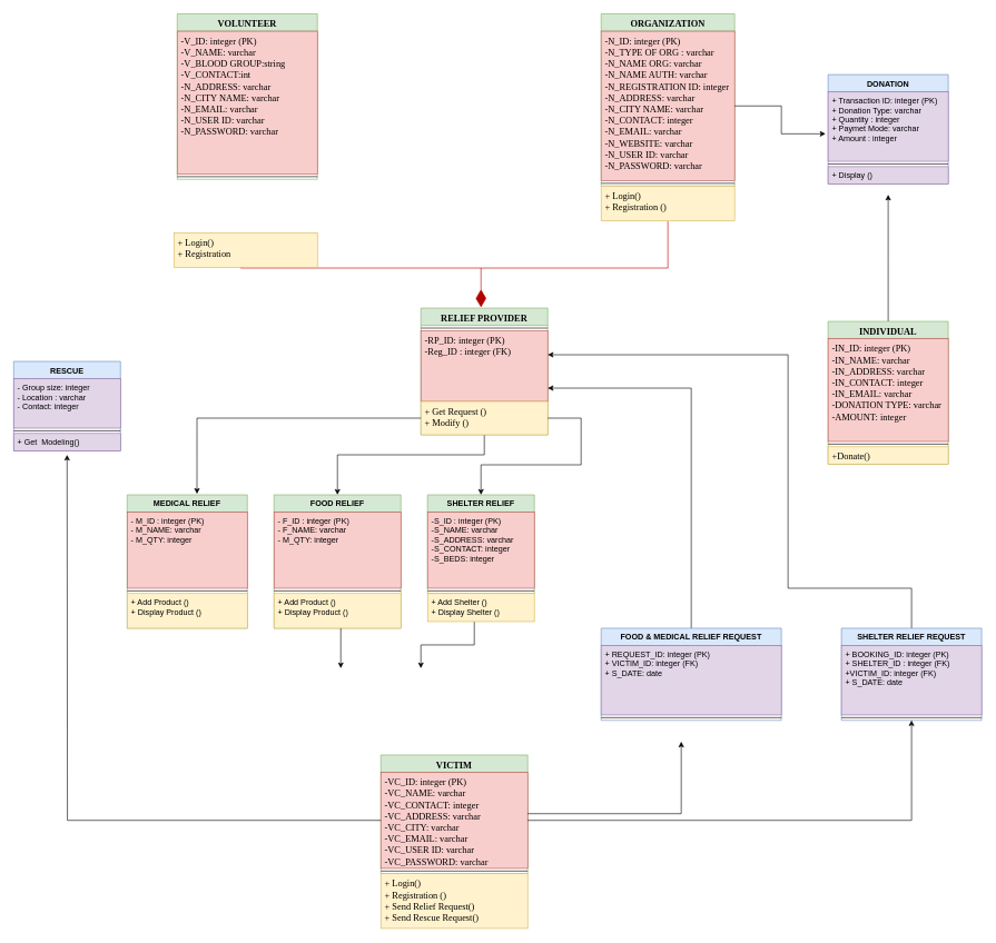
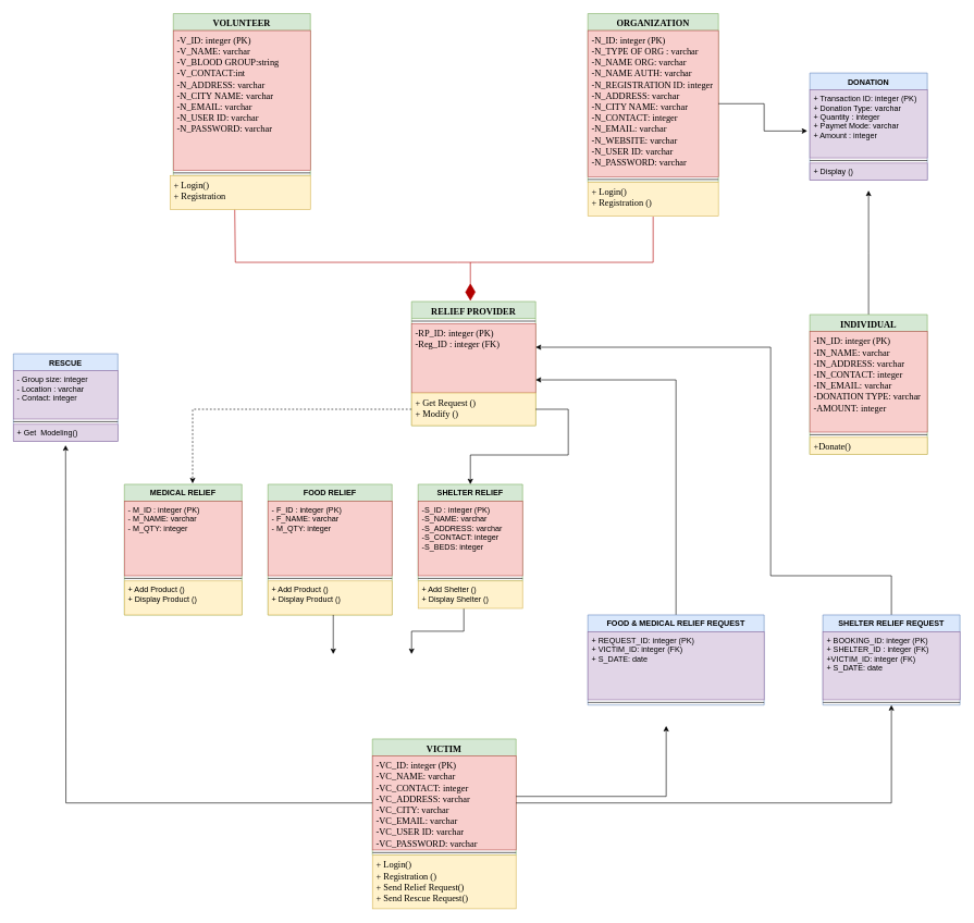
  <mxCell id="0" />
  <mxCell id="1" parent="0" />
  <mxCell id="2" value="ORGANIZATION" style="swimlane;fontStyle=1;align=center;verticalAlign=top;childLayout=stackLayout;horizontal=1;startSize=26;horizontalStack=0;resizeParent=1;resizeParentMax=0;resizeLast=0;collapsible=1;marginBottom=0;fontFamily=Times New Roman;fontSize=14;fillColor=#d5e8d4;strokeColor=#82b366;" vertex="1" parent="1"><mxGeometry x="900" y="20" width="200" height="258" as="geometry" /></mxCell>
  <mxCell id="3" value="-N_ID: integer (PK)&#10;-N_TYPE OF ORG : varchar&#10;-N_NAME ORG: varchar&#10;-N_NAME AUTH: varchar&#10;-N_REGISTRATION ID: integer &#10;-N_ADDRESS: varchar&#10;-N_CITY NAME: varchar&#10;-N_CONTACT: integer&#10;-N_EMAIL: varchar&#10;-N_WEBSITE: varchar&#10;-N_USER ID: varchar&#10;-N_PASSWORD: varchar" style="text;strokeColor=#b85450;fillColor=#f8cecc;align=left;verticalAlign=top;spacingLeft=4;spacingRight=4;overflow=hidden;rotatable=0;points=[[0,0.5],[1,0.5]];portConstraint=eastwest;fontFamily=Times New Roman;fontSize=14;" vertex="1" parent="2"><mxGeometry y="26" width="200" height="224" as="geometry" /></mxCell>
  <mxCell id="4" value="" style="line;strokeWidth=1;fillColor=none;align=left;verticalAlign=middle;spacingTop=-1;spacingLeft=3;spacingRight=3;rotatable=0;labelPosition=right;points=[];portConstraint=eastwest;fontFamily=Times New Roman;fontSize=14;" vertex="1" parent="2"><mxGeometry y="250" width="200" height="8" as="geometry" /></mxCell>
  <mxCell id="5" value="VOLUNTEER" style="swimlane;fontStyle=1;align=center;verticalAlign=top;childLayout=stackLayout;horizontal=1;startSize=26;horizontalStack=0;resizeParent=1;resizeParentMax=0;resizeLast=0;collapsible=1;marginBottom=0;fontFamily=Times New Roman;fontSize=14;fillColor=#d5e8d4;strokeColor=#82b366;" vertex="1" parent="1"><mxGeometry x="265" y="20" width="210" height="248" as="geometry" /></mxCell>
  <mxCell id="6" value="-V_ID: integer (PK)&#10;-V_NAME: varchar&#10;-V_BLOOD GROUP:string&#10;-V_CONTACT:int&#10;-N_ADDRESS: varchar&#10;-N_CITY NAME: varchar&#10;-N_EMAIL: varchar&#10;-N_USER ID: varchar&#10;-N_PASSWORD: varchar&#10;" style="text;strokeColor=#b85450;fillColor=#f8cecc;align=left;verticalAlign=top;spacingLeft=4;spacingRight=4;overflow=hidden;rotatable=0;points=[[0,0.5],[1,0.5]];portConstraint=eastwest;fontFamily=Times New Roman;fontSize=14;" vertex="1" parent="5"><mxGeometry y="26" width="210" height="214" as="geometry" /></mxCell>
  <mxCell id="7" value="" style="line;strokeWidth=1;fillColor=none;align=left;verticalAlign=middle;spacingTop=-1;spacingLeft=3;spacingRight=3;rotatable=0;labelPosition=right;points=[];portConstraint=eastwest;fontFamily=Times New Roman;fontSize=14;" vertex="1" parent="5"><mxGeometry y="240" width="210" height="8" as="geometry" /></mxCell>
- <mxCell id="8" style="edgeStyle=orthogonalEdgeStyle;rounded=0;orthogonalLoop=1;jettySize=auto;html=1;entryX=0.5;entryY=0;entryDx=0;entryDy=0;" edge="1" parent="1" source="9" target="45"><mxGeometry relative="1" as="geometry"><Array as="points"><mxPoint x="725" y="681" /><mxPoint x="505" y="681" /></Array></mxGeometry></mxCell>
  <mxCell id="9" value="RELIEF PROVIDER" style="swimlane;fontStyle=1;align=center;verticalAlign=top;childLayout=stackLayout;horizontal=1;startSize=26;horizontalStack=0;resizeParent=1;resizeParentMax=0;resizeLast=0;collapsible=1;marginBottom=0;fontFamily=Times New Roman;fontSize=14;fillColor=#d5e8d4;strokeColor=#82b366;" vertex="1" parent="1"><mxGeometry x="630" y="461" width="190" height="190" as="geometry" /></mxCell>
  <mxCell id="10" value="" style="line;strokeWidth=1;fillColor=none;align=left;verticalAlign=middle;spacingTop=-1;spacingLeft=3;spacingRight=3;rotatable=0;labelPosition=right;points=[];portConstraint=eastwest;fontFamily=Times New Roman;fontSize=14;" vertex="1" parent="9"><mxGeometry y="26" width="190" height="8" as="geometry" /></mxCell>
  <mxCell id="11" value="-RP_ID: integer (PK)&#10;-Reg_ID : integer (FK)&#10;&#10;" style="text;strokeColor=#b85450;fillColor=#f8cecc;align=left;verticalAlign=top;spacingLeft=4;spacingRight=4;overflow=hidden;rotatable=0;points=[[0,0.5],[1,0.5]];portConstraint=eastwest;fontFamily=Times New Roman;fontSize=14;" vertex="1" parent="9"><mxGeometry y="34" width="190" height="106" as="geometry" /></mxCell>
  <mxCell id="12" value="+ Get Request ()&#10;+ Modify ()" style="text;strokeColor=#d6b656;fillColor=#fff2cc;align=left;verticalAlign=top;spacingLeft=4;spacingRight=4;overflow=hidden;rotatable=0;points=[[0,0.5],[1,0.5]];portConstraint=eastwest;fontFamily=Times New Roman;fontSize=14;" vertex="1" parent="9"><mxGeometry y="140" width="190" height="50" as="geometry" /></mxCell>
  <mxCell id="13" value="VICTIM" style="swimlane;fontStyle=1;align=center;verticalAlign=top;childLayout=stackLayout;horizontal=1;startSize=26;horizontalStack=0;resizeParent=1;resizeParentMax=0;resizeLast=0;collapsible=1;marginBottom=0;fontFamily=Times New Roman;fontSize=14;fillColor=#d5e8d4;strokeColor=#82b366;" vertex="1" parent="1"><mxGeometry x="570" y="1131" width="220" height="178" as="geometry" /></mxCell>
  <mxCell id="14" value="-VC_ID: integer (PK)&#10;-VC_NAME: varchar&#10;-VC_CONTACT: integer&#10;-VC_ADDRESS: varchar&#10;-VC_CITY: varchar&#10;-VC_EMAIL: varchar&#10;-VC_USER ID: varchar&#10;-VC_PASSWORD: varchar&#10;&#10;" style="text;strokeColor=#b85450;fillColor=#f8cecc;align=left;verticalAlign=top;spacingLeft=4;spacingRight=4;overflow=hidden;rotatable=0;points=[[0,0.5],[1,0.5]];portConstraint=eastwest;fontFamily=Times New Roman;fontSize=14;" vertex="1" parent="13"><mxGeometry y="26" width="220" height="144" as="geometry" /></mxCell>
  <mxCell id="15" value="" style="line;strokeWidth=1;fillColor=none;align=left;verticalAlign=middle;spacingTop=-1;spacingLeft=3;spacingRight=3;rotatable=0;labelPosition=right;points=[];portConstraint=eastwest;fontFamily=Times New Roman;fontSize=14;" vertex="1" parent="13"><mxGeometry y="170" width="220" height="8" as="geometry" /></mxCell>
  <mxCell id="16" style="edgeStyle=orthogonalEdgeStyle;rounded=0;orthogonalLoop=1;jettySize=auto;html=1;" edge="1" parent="1" source="17"><mxGeometry relative="1" as="geometry"><mxPoint x="1330" y="291" as="targetPoint" /></mxGeometry></mxCell>
  <mxCell id="17" value="INDIVIDUAL" style="swimlane;fontStyle=1;align=center;verticalAlign=top;childLayout=stackLayout;horizontal=1;startSize=26;horizontalStack=0;resizeParent=1;resizeParentMax=0;resizeLast=0;collapsible=1;marginBottom=0;fontFamily=Times New Roman;fontSize=14;fillColor=#d5e8d4;strokeColor=#82b366;" vertex="1" parent="1"><mxGeometry x="1240" y="481" width="180" height="214" as="geometry" /></mxCell>
  <mxCell id="18" value="-IN_ID: integer (PK)&#10;-IN_NAME: varchar&#10;-IN_ADDRESS: varchar&#10;-IN_CONTACT: integer&#10;-IN_EMAIL: varchar&#10;-DONATION TYPE: varchar&#10;-AMOUNT: integer&#10;&#10;" style="text;strokeColor=#b85450;fillColor=#f8cecc;align=left;verticalAlign=top;spacingLeft=4;spacingRight=4;overflow=hidden;rotatable=0;points=[[0,0.5],[1,0.5]];portConstraint=eastwest;fontFamily=Times New Roman;fontSize=14;" vertex="1" parent="17"><mxGeometry y="26" width="180" height="154" as="geometry" /></mxCell>
  <mxCell id="19" value="" style="line;strokeWidth=1;fillColor=none;align=left;verticalAlign=middle;spacingTop=-1;spacingLeft=3;spacingRight=3;rotatable=0;labelPosition=right;points=[];portConstraint=eastwest;fontFamily=Times New Roman;fontSize=14;" vertex="1" parent="17"><mxGeometry y="180" width="180" height="8" as="geometry" /></mxCell>
  <mxCell id="20" value="+Donate()" style="text;strokeColor=#d6b656;fillColor=#fff2cc;align=left;verticalAlign=top;spacingLeft=4;spacingRight=4;overflow=hidden;rotatable=0;points=[[0,0.5],[1,0.5]];portConstraint=eastwest;fontFamily=Times New Roman;fontSize=14;" vertex="1" parent="17"><mxGeometry y="188" width="180" height="26" as="geometry" /></mxCell>
  <mxCell id="21" value="" style="endArrow=diamondThin;endFill=1;endSize=24;html=1;rounded=0;entryX=0.474;entryY=-0.005;entryDx=0;entryDy=0;fillColor=#e51400;strokeColor=#B20000;entryPerimeter=0;" edge="1" parent="1" target="9"><mxGeometry width="160" relative="1" as="geometry"><mxPoint x="720" y="401" as="sourcePoint" /><mxPoint x="920" y="481" as="targetPoint" /></mxGeometry></mxCell>
  <mxCell id="22" value="" style="endArrow=none;html=1;rounded=0;fillColor=#e51400;strokeColor=#B20000;entryX=0.461;entryY=0.995;entryDx=0;entryDy=0;entryPerimeter=0;" edge="1" parent="1" target="44"><mxGeometry width="50" height="50" relative="1" as="geometry"><mxPoint x="730" y="401" as="sourcePoint" /><mxPoint x="350" y="311" as="targetPoint" /><Array as="points"><mxPoint x="700" y="401" /><mxPoint x="360" y="401" /></Array></mxGeometry></mxCell>
  <mxCell id="23" value="" style="endArrow=none;html=1;rounded=0;fillColor=#e51400;strokeColor=#B20000;" edge="1" parent="1"><mxGeometry width="50" height="50" relative="1" as="geometry"><mxPoint x="1000" y="331" as="sourcePoint" /><mxPoint x="730" y="401" as="targetPoint" /><Array as="points"><mxPoint x="1000" y="401" /></Array></mxGeometry></mxCell>
  <mxCell id="24" value="DONATION" style="swimlane;fontStyle=1;align=center;verticalAlign=top;childLayout=stackLayout;horizontal=1;startSize=26;horizontalStack=0;resizeParent=1;resizeParentMax=0;resizeLast=0;collapsible=1;marginBottom=0;fillColor=#dae8fc;strokeColor=#6c8ebf;" vertex="1" parent="1"><mxGeometry x="1240" y="111" width="180" height="164" as="geometry" /></mxCell>
  <mxCell id="25" value="+ Transaction ID: integer (PK)&#10;+ Donation Type: varchar&#10;+ Quantity : integer&#10;+ Paymet Mode: varchar&#10;+ Amount : integer&#10;" style="text;strokeColor=#9673a6;fillColor=#e1d5e7;align=left;verticalAlign=top;spacingLeft=4;spacingRight=4;overflow=hidden;rotatable=0;points=[[0,0.5],[1,0.5]];portConstraint=eastwest;" vertex="1" parent="24"><mxGeometry y="26" width="180" height="104" as="geometry" /></mxCell>
  <mxCell id="26" value="" style="line;strokeWidth=1;fillColor=none;align=left;verticalAlign=middle;spacingTop=-1;spacingLeft=3;spacingRight=3;rotatable=0;labelPosition=right;points=[];portConstraint=eastwest;" vertex="1" parent="24"><mxGeometry y="130" width="180" height="8" as="geometry" /></mxCell>
  <mxCell id="27" value="+ Display ()&#10;&#10;" style="text;strokeColor=#9673a6;fillColor=#e1d5e7;align=left;verticalAlign=top;spacingLeft=4;spacingRight=4;overflow=hidden;rotatable=0;points=[[0,0.5],[1,0.5]];portConstraint=eastwest;" vertex="1" parent="24"><mxGeometry y="138" width="180" height="26" as="geometry" /></mxCell>
  <mxCell id="28" value="RESCUE" style="swimlane;fontStyle=1;align=center;verticalAlign=top;childLayout=stackLayout;horizontal=1;startSize=26;horizontalStack=0;resizeParent=1;resizeParentMax=0;resizeLast=0;collapsible=1;marginBottom=0;fillColor=#dae8fc;strokeColor=#6c8ebf;" vertex="1" parent="1"><mxGeometry x="20" y="541" width="160" height="134" as="geometry" /></mxCell>
  <mxCell id="29" value="- Group size: integer &#10;- Location : varchar&#10;- Contact: integer&#10;" style="text;strokeColor=#9673a6;fillColor=#e1d5e7;align=left;verticalAlign=top;spacingLeft=4;spacingRight=4;overflow=hidden;rotatable=0;points=[[0,0.5],[1,0.5]];portConstraint=eastwest;" vertex="1" parent="28"><mxGeometry y="26" width="160" height="74" as="geometry" /></mxCell>
  <mxCell id="30" value="" style="line;strokeWidth=1;fillColor=none;align=left;verticalAlign=middle;spacingTop=-1;spacingLeft=3;spacingRight=3;rotatable=0;labelPosition=right;points=[];portConstraint=eastwest;" vertex="1" parent="28"><mxGeometry y="100" width="160" height="8" as="geometry" /></mxCell>
  <mxCell id="31" value="+ Get  Modeling()" style="text;strokeColor=#9673a6;fillColor=#e1d5e7;align=left;verticalAlign=top;spacingLeft=4;spacingRight=4;overflow=hidden;rotatable=0;points=[[0,0.5],[1,0.5]];portConstraint=eastwest;" vertex="1" parent="28"><mxGeometry y="108" width="160" height="26" as="geometry" /></mxCell>
  <mxCell id="32" style="edgeStyle=orthogonalEdgeStyle;rounded=0;orthogonalLoop=1;jettySize=auto;html=1;" edge="1" parent="1" source="33"><mxGeometry relative="1" as="geometry"><mxPoint x="820" y="581" as="targetPoint" /><Array as="points"><mxPoint x="1035" y="581" /></Array></mxGeometry></mxCell>
  <mxCell id="33" value="FOOD &amp; MEDICAL RELIEF REQUEST" style="swimlane;fontStyle=1;align=center;verticalAlign=top;childLayout=stackLayout;horizontal=1;startSize=26;horizontalStack=0;resizeParent=1;resizeParentMax=0;resizeLast=0;collapsible=1;marginBottom=0;fillColor=#dae8fc;strokeColor=#6c8ebf;" vertex="1" parent="1"><mxGeometry x="900" y="941" width="270" height="138" as="geometry" /></mxCell>
  <mxCell id="34" value="+ REQUEST_ID: integer (PK)&#10;+ VICTIM_ID: integer (FK)&#10;+ S_DATE: date" style="text;strokeColor=#9673a6;fillColor=#e1d5e7;align=left;verticalAlign=top;spacingLeft=4;spacingRight=4;overflow=hidden;rotatable=0;points=[[0,0.5],[1,0.5]];portConstraint=eastwest;" vertex="1" parent="33"><mxGeometry y="26" width="270" height="104" as="geometry" /></mxCell>
  <mxCell id="35" value="" style="line;strokeWidth=1;fillColor=none;align=left;verticalAlign=middle;spacingTop=-1;spacingLeft=3;spacingRight=3;rotatable=0;labelPosition=right;points=[];portConstraint=eastwest;" vertex="1" parent="33"><mxGeometry y="130" width="270" height="8" as="geometry" /></mxCell>
  <mxCell id="36" style="edgeStyle=orthogonalEdgeStyle;rounded=0;orthogonalLoop=1;jettySize=auto;html=1;" edge="1" parent="1" source="37"><mxGeometry relative="1" as="geometry"><mxPoint x="820" y="531" as="targetPoint" /><Array as="points"><mxPoint x="1365" y="881" /><mxPoint x="1180" y="881" /><mxPoint x="1180" y="531" /></Array></mxGeometry></mxCell>
  <mxCell id="37" value="SHELTER RELIEF REQUEST" style="swimlane;fontStyle=1;align=center;verticalAlign=top;childLayout=stackLayout;horizontal=1;startSize=26;horizontalStack=0;resizeParent=1;resizeParentMax=0;resizeLast=0;collapsible=1;marginBottom=0;fillColor=#dae8fc;strokeColor=#6c8ebf;" vertex="1" parent="1"><mxGeometry x="1260" y="941" width="210" height="138" as="geometry" /></mxCell>
  <mxCell id="38" value="+ BOOKING_ID: integer (PK)&#10;+ SHELTER_ID : integer (FK)&#10;+VICTIM_ID: integer (FK)&#10;+ S_DATE: date&#10;" style="text;strokeColor=#9673a6;fillColor=#e1d5e7;align=left;verticalAlign=top;spacingLeft=4;spacingRight=4;overflow=hidden;rotatable=0;points=[[0,0.5],[1,0.5]];portConstraint=eastwest;" vertex="1" parent="37"><mxGeometry y="26" width="210" height="104" as="geometry" /></mxCell>
  <mxCell id="39" value="" style="line;strokeWidth=1;fillColor=none;align=left;verticalAlign=middle;spacingTop=-1;spacingLeft=3;spacingRight=3;rotatable=0;labelPosition=right;points=[];portConstraint=eastwest;" vertex="1" parent="37"><mxGeometry y="130" width="210" height="8" as="geometry" /></mxCell>
  <mxCell id="40" style="edgeStyle=orthogonalEdgeStyle;rounded=0;orthogonalLoop=1;jettySize=auto;html=1;entryX=0.5;entryY=1;entryDx=0;entryDy=0;" edge="1" parent="1" source="14" target="37"><mxGeometry relative="1" as="geometry" /></mxCell>
  <mxCell id="41" style="edgeStyle=orthogonalEdgeStyle;rounded=0;orthogonalLoop=1;jettySize=auto;html=1;" edge="1" parent="1" source="14"><mxGeometry relative="1" as="geometry"><mxPoint x="1020" y="1111" as="targetPoint" /><Array as="points"><mxPoint x="1020" y="1219" /></Array></mxGeometry></mxCell>
  <mxCell id="42" value="+ Login()&#10;+ Registration ()&#10;+ Send Relief Request()&#10;+ Send Rescue Request()" style="text;strokeColor=#d6b656;fillColor=#fff2cc;align=left;verticalAlign=top;spacingLeft=4;spacingRight=4;overflow=hidden;rotatable=0;points=[[0,0.5],[1,0.5]];portConstraint=eastwest;fontFamily=Times New Roman;fontSize=14;" vertex="1" parent="1"><mxGeometry x="570" y="1309" width="220" height="82" as="geometry" /></mxCell>
  <mxCell id="43" value="+ Login()&#10;+ Registration ()&#10;" style="text;strokeColor=#d6b656;fillColor=#fff2cc;align=left;verticalAlign=top;spacingLeft=4;spacingRight=4;overflow=hidden;rotatable=0;points=[[0,0.5],[1,0.5]];portConstraint=eastwest;fontFamily=Times New Roman;fontSize=14;" vertex="1" parent="1"><mxGeometry x="900" y="278" width="200" height="52" as="geometry" /></mxCell>
- <mxCell id="44" value="+ Login()&#10;+ Registration&#10;" style="text;strokeColor=#d6b656;fillColor=#fff2cc;align=left;verticalAlign=top;spacingLeft=4;spacingRight=4;overflow=hidden;rotatable=0;points=[[0,0.5],[1,0.5]];portConstraint=eastwest;fontFamily=Times New Roman;fontSize=14;" vertex="1" parent="1"><mxGeometry x="260" y="348" width="215" height="52" as="geometry" /></mxCell>
+ <mxCell id="44" value="+ Login()&#10;+ Registration&#10;" style="text;strokeColor=#d6b656;fillColor=#fff2cc;align=left;verticalAlign=top;spacingLeft=4;spacingRight=4;overflow=hidden;rotatable=0;points=[[0,0.5],[1,0.5]];portConstraint=eastwest;fontFamily=Times New Roman;fontSize=14;" vertex="1" parent="1"><mxGeometry x="260" y="268" width="215" height="52" as="geometry" /></mxCell>
  <mxCell id="45" value="FOOD RELIEF" style="swimlane;fontStyle=1;align=center;verticalAlign=top;childLayout=stackLayout;horizontal=1;startSize=26;horizontalStack=0;resizeParent=1;resizeParentMax=0;resizeLast=0;collapsible=1;marginBottom=0;fillColor=#d5e8d4;strokeColor=#82b366;" vertex="1" parent="1"><mxGeometry x="410" y="741" width="190" height="200" as="geometry" /></mxCell>
  <mxCell id="46" value="- F_ID : integer (PK)&#10;- F_NAME: varchar&#10;- M_QTY: integer&#10;" style="text;strokeColor=#b85450;fillColor=#f8cecc;align=left;verticalAlign=top;spacingLeft=4;spacingRight=4;overflow=hidden;rotatable=0;points=[[0,0.5],[1,0.5]];portConstraint=eastwest;" vertex="1" parent="45"><mxGeometry y="26" width="190" height="114" as="geometry" /></mxCell>
  <mxCell id="47" value="" style="line;strokeWidth=1;fillColor=none;align=left;verticalAlign=middle;spacingTop=-1;spacingLeft=3;spacingRight=3;rotatable=0;labelPosition=right;points=[];portConstraint=eastwest;" vertex="1" parent="45"><mxGeometry y="140" width="190" height="8" as="geometry" /></mxCell>
  <mxCell id="48" value="+ Add Product ()&#10;+ Display Product ()" style="text;strokeColor=#d6b656;fillColor=#fff2cc;align=left;verticalAlign=top;spacingLeft=4;spacingRight=4;overflow=hidden;rotatable=0;points=[[0,0.5],[1,0.5]];portConstraint=eastwest;" vertex="1" parent="45"><mxGeometry y="148" width="190" height="52" as="geometry" /></mxCell>
  <mxCell id="49" value="MEDICAL RELIEF" style="swimlane;fontStyle=1;align=center;verticalAlign=top;childLayout=stackLayout;horizontal=1;startSize=26;horizontalStack=0;resizeParent=1;resizeParentMax=0;resizeLast=0;collapsible=1;marginBottom=0;fillColor=#d5e8d4;strokeColor=#82b366;" vertex="1" parent="1"><mxGeometry x="190" y="741" width="180" height="200" as="geometry" /></mxCell>
  <mxCell id="50" value="- M_ID : integer (PK)&#10;- M_NAME: varchar&#10;- M_QTY: integer&#10;" style="text;strokeColor=#b85450;fillColor=#f8cecc;align=left;verticalAlign=top;spacingLeft=4;spacingRight=4;overflow=hidden;rotatable=0;points=[[0,0.5],[1,0.5]];portConstraint=eastwest;" vertex="1" parent="49"><mxGeometry y="26" width="180" height="114" as="geometry" /></mxCell>
  <mxCell id="51" value="" style="line;strokeWidth=1;fillColor=none;align=left;verticalAlign=middle;spacingTop=-1;spacingLeft=3;spacingRight=3;rotatable=0;labelPosition=right;points=[];portConstraint=eastwest;" vertex="1" parent="49"><mxGeometry y="140" width="180" height="8" as="geometry" /></mxCell>
  <mxCell id="52" value="+ Add Product ()&#10;+ Display Product ()" style="text;strokeColor=#d6b656;fillColor=#fff2cc;align=left;verticalAlign=top;spacingLeft=4;spacingRight=4;overflow=hidden;rotatable=0;points=[[0,0.5],[1,0.5]];portConstraint=eastwest;" vertex="1" parent="49"><mxGeometry y="148" width="180" height="52" as="geometry" /></mxCell>
  <mxCell id="53" value="SHELTER RELIEF" style="swimlane;fontStyle=1;align=center;verticalAlign=top;childLayout=stackLayout;horizontal=1;startSize=26;horizontalStack=0;resizeParent=1;resizeParentMax=0;resizeLast=0;collapsible=1;marginBottom=0;fillColor=#d5e8d4;strokeColor=#82b366;" vertex="1" parent="1"><mxGeometry x="640" y="741" width="160" height="148" as="geometry" /></mxCell>
  <mxCell id="54" value="-S_ID : integer (PK)&#10;-S_NAME: varchar&#10;-S_ADDRESS: varchar&#10;-S_CONTACT: integer &#10;-S_BEDS: integer &#10;&#10;" style="text;strokeColor=#b85450;fillColor=#f8cecc;align=left;verticalAlign=top;spacingLeft=4;spacingRight=4;overflow=hidden;rotatable=0;points=[[0,0.5],[1,0.5]];portConstraint=eastwest;" vertex="1" parent="53"><mxGeometry y="26" width="160" height="114" as="geometry" /></mxCell>
  <mxCell id="55" value="" style="line;strokeWidth=1;fillColor=none;align=left;verticalAlign=middle;spacingTop=-1;spacingLeft=3;spacingRight=3;rotatable=0;labelPosition=right;points=[];portConstraint=eastwest;" vertex="1" parent="53"><mxGeometry y="140" width="160" height="8" as="geometry" /></mxCell>
  <mxCell id="56" style="edgeStyle=orthogonalEdgeStyle;rounded=0;orthogonalLoop=1;jettySize=auto;html=1;" edge="1" parent="1" source="57"><mxGeometry relative="1" as="geometry"><mxPoint x="630" y="1001" as="targetPoint" /><Array as="points"><mxPoint x="710" y="966" /><mxPoint x="630" y="966" /></Array></mxGeometry></mxCell>
  <mxCell id="57" value="+ Add Shelter ()&#10;+ Display Shelter ()" style="text;strokeColor=#d6b656;fillColor=#fff2cc;align=left;verticalAlign=top;spacingLeft=4;spacingRight=4;overflow=hidden;rotatable=0;points=[[0,0.5],[1,0.5]];portConstraint=eastwest;" vertex="1" parent="1"><mxGeometry x="640" y="889" width="160" height="42" as="geometry" /></mxCell>
  <mxCell id="58" style="edgeStyle=orthogonalEdgeStyle;rounded=0;orthogonalLoop=1;jettySize=auto;html=1;entryX=-0.021;entryY=0.604;entryDx=0;entryDy=0;entryPerimeter=0;" edge="1" parent="1" source="3" target="25"><mxGeometry relative="1" as="geometry" /></mxCell>
  <mxCell id="59" style="edgeStyle=orthogonalEdgeStyle;rounded=0;orthogonalLoop=1;jettySize=auto;html=1;" edge="1" parent="1" source="14"><mxGeometry relative="1" as="geometry"><mxPoint x="100" y="681" as="targetPoint" /></mxGeometry></mxCell>
- <mxCell id="60" style="edgeStyle=orthogonalEdgeStyle;rounded=0;orthogonalLoop=1;jettySize=auto;html=1;entryX=0.581;entryY=-0.007;entryDx=0;entryDy=0;entryPerimeter=0;" edge="1" parent="1" source="12" target="49"><mxGeometry relative="1" as="geometry" /></mxCell>
+ <mxCell id="60" style="edgeStyle=orthogonalEdgeStyle;rounded=0;orthogonalLoop=1;jettySize=auto;html=1;entryX=0.581;entryY=-0.007;entryDx=0;entryDy=0;entryPerimeter=0;dashed=1;" edge="1" parent="1" source="12" target="49"><mxGeometry relative="1" as="geometry" /></mxCell>
  <mxCell id="61" style="edgeStyle=orthogonalEdgeStyle;rounded=0;orthogonalLoop=1;jettySize=auto;html=1;" edge="1" parent="1" source="12" target="53"><mxGeometry relative="1" as="geometry"><Array as="points"><mxPoint x="870" y="626" /><mxPoint x="870" y="696" /><mxPoint x="720" y="696" /></Array></mxGeometry></mxCell>
  <mxCell id="62" style="edgeStyle=orthogonalEdgeStyle;rounded=0;orthogonalLoop=1;jettySize=auto;html=1;" edge="1" parent="1" source="48"><mxGeometry relative="1" as="geometry"><mxPoint x="510" y="1001" as="targetPoint" /><Array as="points"><mxPoint x="510" y="951" /><mxPoint x="510" y="951" /></Array></mxGeometry></mxCell>
